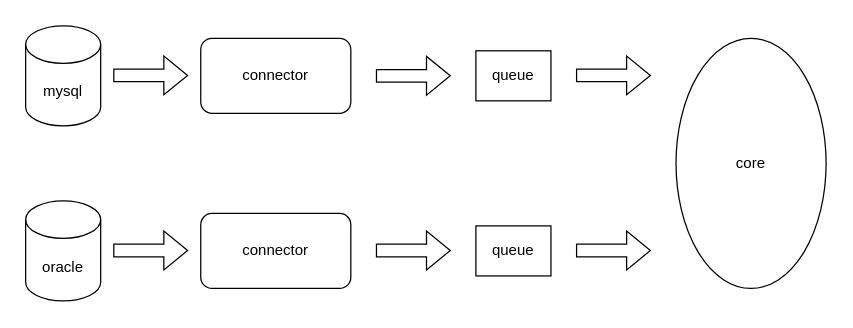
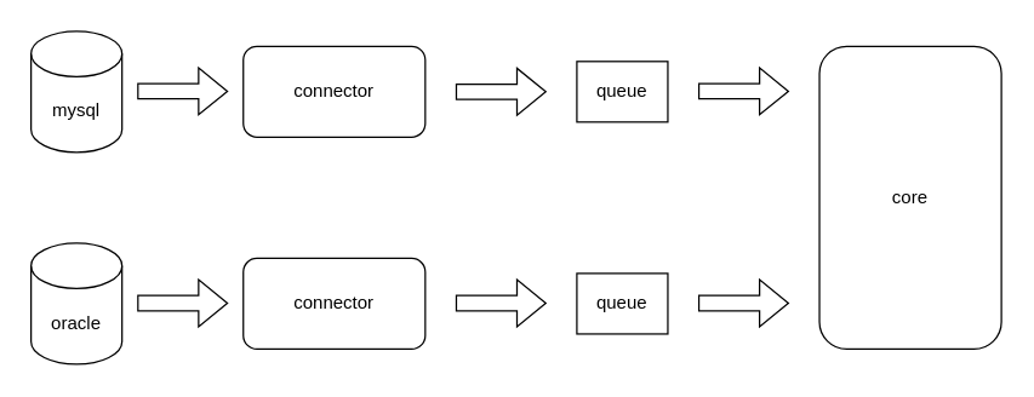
  <mxCell id="0" />
  <mxCell id="1" parent="0" />
  <mxCell id="2" value="connector" style="rounded=1;whiteSpace=wrap;html=1;" vertex="1" parent="1"><mxGeometry x="160" y="30" width="120" height="60" as="geometry" /></mxCell>
  <mxCell id="3" value="connector" style="rounded=1;whiteSpace=wrap;html=1;" vertex="1" parent="1"><mxGeometry x="160" y="170" width="120" height="60" as="geometry" /></mxCell>
- <mxCell id="4" value="core" style="ellipse;whiteSpace=wrap;html=1;" vertex="1" parent="1"><mxGeometry x="540" y="30" width="120" height="200" as="geometry" /></mxCell>
+ <mxCell id="4" value="core" style="rounded=1;whiteSpace=wrap;html=1;" vertex="1" parent="1"><mxGeometry x="540" y="30" width="120" height="200" as="geometry" /></mxCell>
  <mxCell id="5" value="queue" style="rounded=0;whiteSpace=wrap;html=1;" vertex="1" parent="1"><mxGeometry x="380" y="40" width="60" height="40" as="geometry" /></mxCell>
  <mxCell id="6" value="queue" style="rounded=0;whiteSpace=wrap;html=1;" vertex="1" parent="1"><mxGeometry x="380" y="180" width="60" height="40" as="geometry" /></mxCell>
  <mxCell id="7" value="" style="shape=flexArrow;endArrow=classic;html=1;rounded=0;" edge="1" parent="1"><mxGeometry width="50" height="50" relative="1" as="geometry"><mxPoint x="300" y="60" as="sourcePoint" /><mxPoint x="360" y="60" as="targetPoint" /></mxGeometry></mxCell>
  <mxCell id="8" value="" style="shape=flexArrow;endArrow=classic;html=1;rounded=0;" edge="1" parent="1"><mxGeometry width="50" height="50" relative="1" as="geometry"><mxPoint x="300" y="199.66" as="sourcePoint" /><mxPoint x="360" y="199.66" as="targetPoint" /></mxGeometry></mxCell>
  <mxCell id="9" value="" style="shape=flexArrow;endArrow=classic;html=1;rounded=0;" edge="1" parent="1"><mxGeometry width="50" height="50" relative="1" as="geometry"><mxPoint x="460" y="59.66" as="sourcePoint" /><mxPoint x="520" y="59.66" as="targetPoint" /></mxGeometry></mxCell>
  <mxCell id="10" value="" style="shape=flexArrow;endArrow=classic;html=1;rounded=0;" edge="1" parent="1"><mxGeometry width="50" height="50" relative="1" as="geometry"><mxPoint x="460" y="199.66" as="sourcePoint" /><mxPoint x="520" y="199.66" as="targetPoint" /></mxGeometry></mxCell>
  <mxCell id="11" value="mysql" style="shape=cylinder3;whiteSpace=wrap;html=1;boundedLbl=1;backgroundOutline=1;size=15;" vertex="1" parent="1"><mxGeometry x="20" y="20" width="60" height="80" as="geometry" /></mxCell>
  <mxCell id="12" value="oracle" style="shape=cylinder3;whiteSpace=wrap;html=1;boundedLbl=1;backgroundOutline=1;size=15;" vertex="1" parent="1"><mxGeometry x="20" y="160" width="60" height="80" as="geometry" /></mxCell>
  <mxCell id="13" value="" style="shape=flexArrow;endArrow=classic;html=1;rounded=0;" edge="1" parent="1"><mxGeometry width="50" height="50" relative="1" as="geometry"><mxPoint x="90" y="59.66" as="sourcePoint" /><mxPoint x="150" y="59.66" as="targetPoint" /></mxGeometry></mxCell>
  <mxCell id="14" value="" style="shape=flexArrow;endArrow=classic;html=1;rounded=0;" edge="1" parent="1"><mxGeometry width="50" height="50" relative="1" as="geometry"><mxPoint x="90" y="199.66" as="sourcePoint" /><mxPoint x="150" y="199.66" as="targetPoint" /></mxGeometry></mxCell>
